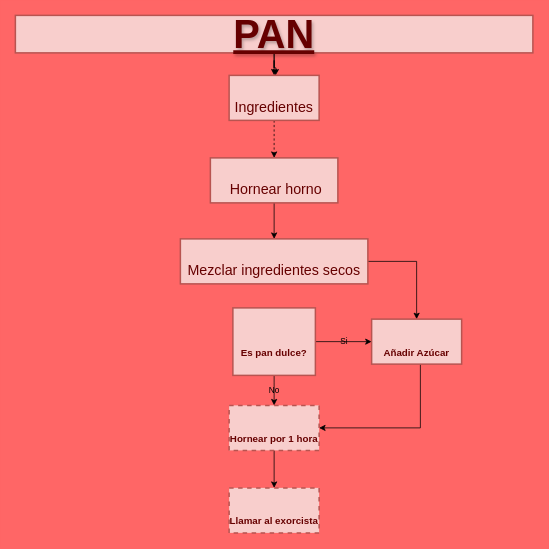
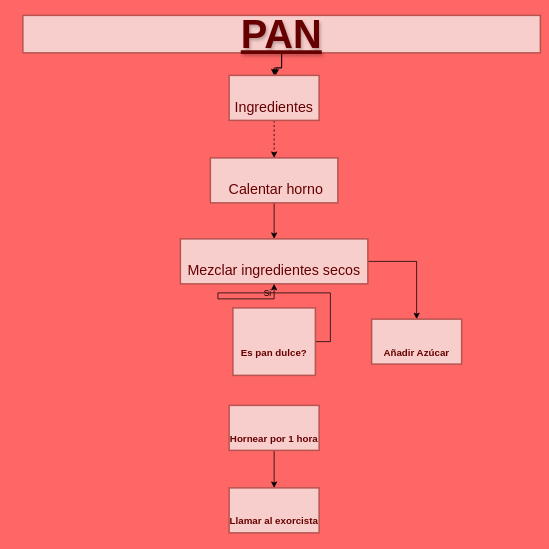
  <mxCell id="0" />
  <mxCell id="1" parent="0" />
  <mxCell id="2" value="" style="edgeStyle=orthogonalEdgeStyle;rounded=0;orthogonalLoop=1;jettySize=auto;html=1;" parent="1" source="4" edge="1"><mxGeometry relative="1" as="geometry"><mxPoint x="367" y="100" as="targetPoint" /></mxGeometry></mxCell>
  <mxCell id="3" value="" style="edgeStyle=orthogonalEdgeStyle;rounded=0;orthogonalLoop=1;jettySize=auto;html=1;" parent="1" source="4" target="6" edge="1"><mxGeometry relative="1" as="geometry" /></mxCell>
- <mxCell id="4" value="PAN" style="rounded=1;whiteSpace=wrap;html=1;absoluteArcSize=1;arcSize=0;strokeWidth=2;fillColor=#f8cecc;strokeColor=#b85450;labelBorderColor=none;labelBackgroundColor=none;textShadow=1;fontColor=#660000;fontSize=53;fontStyle=5" parent="1" vertex="1"><mxGeometry x="20" y="20" width="690" height="50" as="geometry" /></mxCell>
+ <mxCell id="4" value="PAN" style="rounded=1;whiteSpace=wrap;html=1;absoluteArcSize=1;arcSize=0;strokeWidth=2;fillColor=#f8cecc;strokeColor=#b85450;labelBorderColor=none;labelBackgroundColor=none;textShadow=1;fontColor=#660000;fontSize=53;fontStyle=5" parent="1" vertex="1"><mxGeometry x="30" y="20" width="690" height="50" as="geometry" /></mxCell>
  <mxCell id="5" value="" style="edgeStyle=orthogonalEdgeStyle;rounded=0;orthogonalLoop=1;jettySize=auto;html=1;dashed=1;" parent="1" source="6" target="8" edge="1"><mxGeometry relative="1" as="geometry" /></mxCell>
  <mxCell id="6" value="&lt;font style=&quot;font-size: 19px; font-weight: normal;&quot;&gt;Ingredientes&lt;/font&gt;" style="whiteSpace=wrap;html=1;fontSize=53;fillColor=#f8cecc;strokeColor=#b85450;fontColor=#660000;rounded=1;arcSize=0;strokeWidth=2;labelBorderColor=none;labelBackgroundColor=none;fontStyle=1;" parent="1" vertex="1"><mxGeometry x="305" y="100" width="120" height="60" as="geometry" /></mxCell>
  <mxCell id="7" value="" style="edgeStyle=orthogonalEdgeStyle;rounded=0;orthogonalLoop=1;jettySize=auto;html=1;" parent="1" source="8" target="10" edge="1"><mxGeometry relative="1" as="geometry" /></mxCell>
- <mxCell id="8" value="&lt;span style=&quot;font-size: 19px; font-weight: 400;&quot;&gt;&amp;nbsp;Hornear horno&lt;/span&gt;" style="whiteSpace=wrap;html=1;fontSize=53;fillColor=#f8cecc;strokeColor=#b85450;fontColor=#660000;rounded=1;arcSize=0;strokeWidth=2;labelBorderColor=none;labelBackgroundColor=none;fontStyle=1;align=center;" parent="1" vertex="1"><mxGeometry x="280" y="210" width="170" height="60" as="geometry" /></mxCell>
+ <mxCell id="8" value="&lt;span style=&quot;font-size: 19px; font-weight: 400;&quot;&gt;&amp;nbsp;Calentar horno&lt;/span&gt;" style="whiteSpace=wrap;html=1;fontSize=53;fillColor=#f8cecc;strokeColor=#b85450;fontColor=#660000;rounded=1;arcSize=0;strokeWidth=2;labelBorderColor=none;labelBackgroundColor=none;fontStyle=1;align=center;" parent="1" vertex="1"><mxGeometry x="280" y="210" width="170" height="60" as="geometry" /></mxCell>
  <mxCell id="9" value="" style="edgeStyle=orthogonalEdgeStyle;rounded=0;orthogonalLoop=1;jettySize=auto;html=1;" parent="1" source="10" target="15" edge="1"><mxGeometry relative="1" as="geometry" /></mxCell>
- <mxCell id="10" value="&lt;span style=&quot;font-size: 19px; font-weight: 400;&quot;&gt;Mezclar ingredientes secos&lt;/span&gt;" style="html=1;fontSize=53;fillColor=#f8cecc;strokeColor=#b85450;fontColor=#660000;arcSize=0;strokeWidth=2;labelBorderColor=none;labelBackgroundColor=none;fontStyle=1;align=center;verticalAlign=middle;labelPosition=center;verticalLabelPosition=middle;whiteSpace=wrap;rounded=0;" parent="1" vertex="1"><mxGeometry x="240" y="318" width="250" height="60" as="geometry" /></mxCell>
- <mxCell id="11" value="Si" style="edgeStyle=orthogonalEdgeStyle;rounded=0;orthogonalLoop=1;jettySize=auto;html=1;exitX=1;exitY=0.5;exitDx=0;exitDy=0;labelBackgroundColor=none;" parent="1" source="13" target="15" edge="1"><mxGeometry relative="1" as="geometry"><mxPoint x="485" y="455" as="sourcePoint" /></mxGeometry></mxCell>
- <mxCell id="12" value="No" style="edgeStyle=orthogonalEdgeStyle;rounded=0;orthogonalLoop=1;jettySize=auto;html=1;labelBackgroundColor=none;" parent="1" source="13" target="17" edge="1"><mxGeometry relative="1" as="geometry"><Array as="points"><mxPoint x="365" y="510" /><mxPoint x="365" y="510" /></Array></mxGeometry></mxCell>
+ <mxCell id="10" value="&lt;span style=&quot;font-size: 19px; font-weight: 400;&quot;&gt;Mezclar ingredientes secos&lt;/span&gt;" style="html=1;fontSize=53;fillColor=#f8cecc;strokeColor=#b85450;fontColor=#660000;rounded=1;arcSize=0;strokeWidth=2;labelBorderColor=none;labelBackgroundColor=none;fontStyle=1;align=center;verticalAlign=middle;labelPosition=center;verticalLabelPosition=middle;whiteSpace=wrap;" parent="1" vertex="1"><mxGeometry x="240" y="318" width="250" height="60" as="geometry" /></mxCell>
+ <mxCell id="11" value="Si" style="edgeStyle=orthogonalEdgeStyle;rounded=0;orthogonalLoop=1;jettySize=auto;html=1;exitX=1;exitY=0.5;exitDx=0;exitDy=0;labelBackgroundColor=none;" parent="1" source="13" target="10" edge="1"><mxGeometry relative="1" as="geometry"><mxPoint x="485" y="455" as="sourcePoint" /></mxGeometry></mxCell>
  <mxCell id="13" value="&lt;p&gt;&lt;font style=&quot;font-size: 13px; line-height: 130%;&quot;&gt;Es pan dulce?&lt;/font&gt;&lt;/p&gt;" style="whiteSpace=wrap;html=1;fontSize=53;fillColor=#f8cecc;strokeColor=#b85450;fontColor=#660000;arcSize=0;strokeWidth=2;labelBorderColor=none;labelBackgroundColor=none;fontStyle=1;verticalAlign=middle;align=center;textDirection=ltr;rounded=1;" parent="1" vertex="1"><mxGeometry x="310" y="410" width="110" height="90" as="geometry" /></mxCell>
- <mxCell id="14" style="edgeStyle=orthogonalEdgeStyle;rounded=0;orthogonalLoop=1;jettySize=auto;html=1;" parent="1" source="15" target="17" edge="1"><mxGeometry relative="1" as="geometry"><mxPoint x="430" y="560" as="targetPoint" /><Array as="points"><mxPoint x="560" y="570" /></Array></mxGeometry></mxCell>
  <mxCell id="15" value="&lt;font style=&quot;font-size: 13px;&quot;&gt;Añadir Azúcar&lt;/font&gt;" style="whiteSpace=wrap;html=1;fontSize=53;fillColor=#f8cecc;strokeColor=#b85450;fontColor=#660000;arcSize=0;strokeWidth=2;labelBorderColor=none;labelBackgroundColor=none;fontStyle=1;rounded=0;" parent="1" vertex="1"><mxGeometry x="495" y="425" width="120" height="60" as="geometry" /></mxCell>
  <mxCell id="16" value="" style="edgeStyle=orthogonalEdgeStyle;rounded=0;orthogonalLoop=1;jettySize=auto;html=1;" parent="1" source="17" target="18" edge="1"><mxGeometry relative="1" as="geometry" /></mxCell>
- <mxCell id="17" value="&lt;font style=&quot;font-size: 13px;&quot;&gt;Hornear por 1 hora&lt;/font&gt;" style="whiteSpace=wrap;html=1;fontSize=53;fillColor=#f8cecc;strokeColor=#b85450;fontColor=#660000;rounded=1;arcSize=0;strokeWidth=2;labelBorderColor=none;labelBackgroundColor=none;fontStyle=1;dashed=1;" parent="1" vertex="1"><mxGeometry x="305" y="540" width="120" height="60" as="geometry" /></mxCell>
- <mxCell id="18" value="&lt;span style=&quot;font-size: 13px;&quot;&gt;Llamar al exorcista&lt;/span&gt;" style="whiteSpace=wrap;html=1;fontSize=53;fillColor=#f8cecc;strokeColor=#b85450;fontColor=#660000;rounded=1;arcSize=0;strokeWidth=2;labelBorderColor=none;labelBackgroundColor=none;fontStyle=1;dashed=1;" parent="1" vertex="1"><mxGeometry x="305" y="650" width="120" height="60" as="geometry" /></mxCell>
+ <mxCell id="17" value="&lt;font style=&quot;font-size: 13px;&quot;&gt;Hornear por 1 hora&lt;/font&gt;" style="whiteSpace=wrap;html=1;fontSize=53;fillColor=#f8cecc;strokeColor=#b85450;fontColor=#660000;rounded=1;arcSize=0;strokeWidth=2;labelBorderColor=none;labelBackgroundColor=none;fontStyle=1;" parent="1" vertex="1"><mxGeometry x="305" y="540" width="120" height="60" as="geometry" /></mxCell>
+ <mxCell id="18" value="&lt;span style=&quot;font-size: 13px;&quot;&gt;Llamar al exorcista&lt;/span&gt;" style="whiteSpace=wrap;html=1;fontSize=53;fillColor=#f8cecc;strokeColor=#b85450;fontColor=#660000;rounded=1;arcSize=0;strokeWidth=2;labelBorderColor=none;labelBackgroundColor=none;fontStyle=1;" parent="1" vertex="1"><mxGeometry x="305" y="650" width="120" height="60" as="geometry" /></mxCell>
